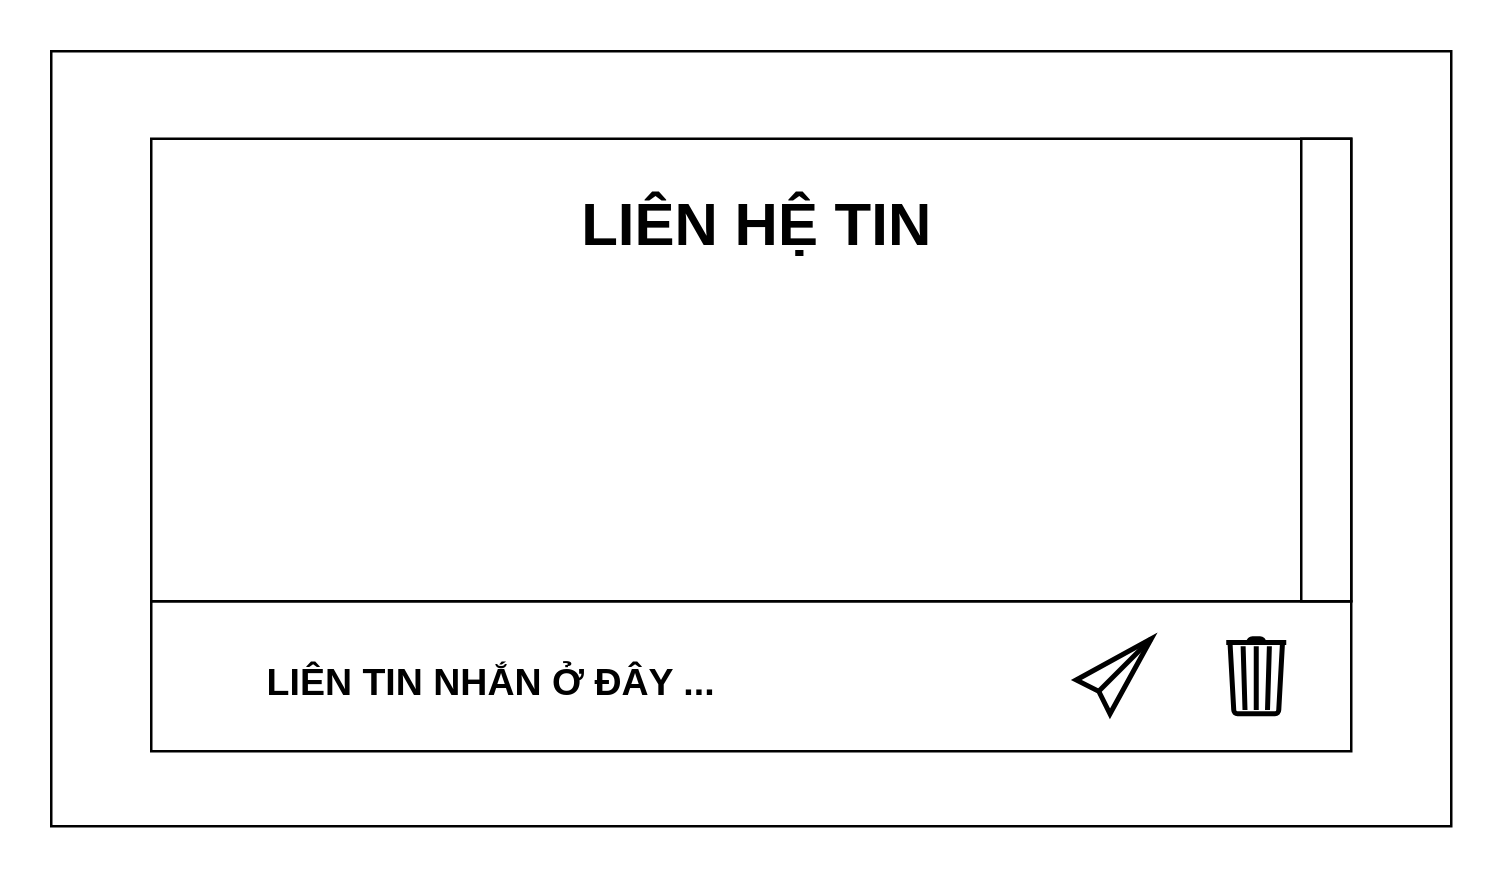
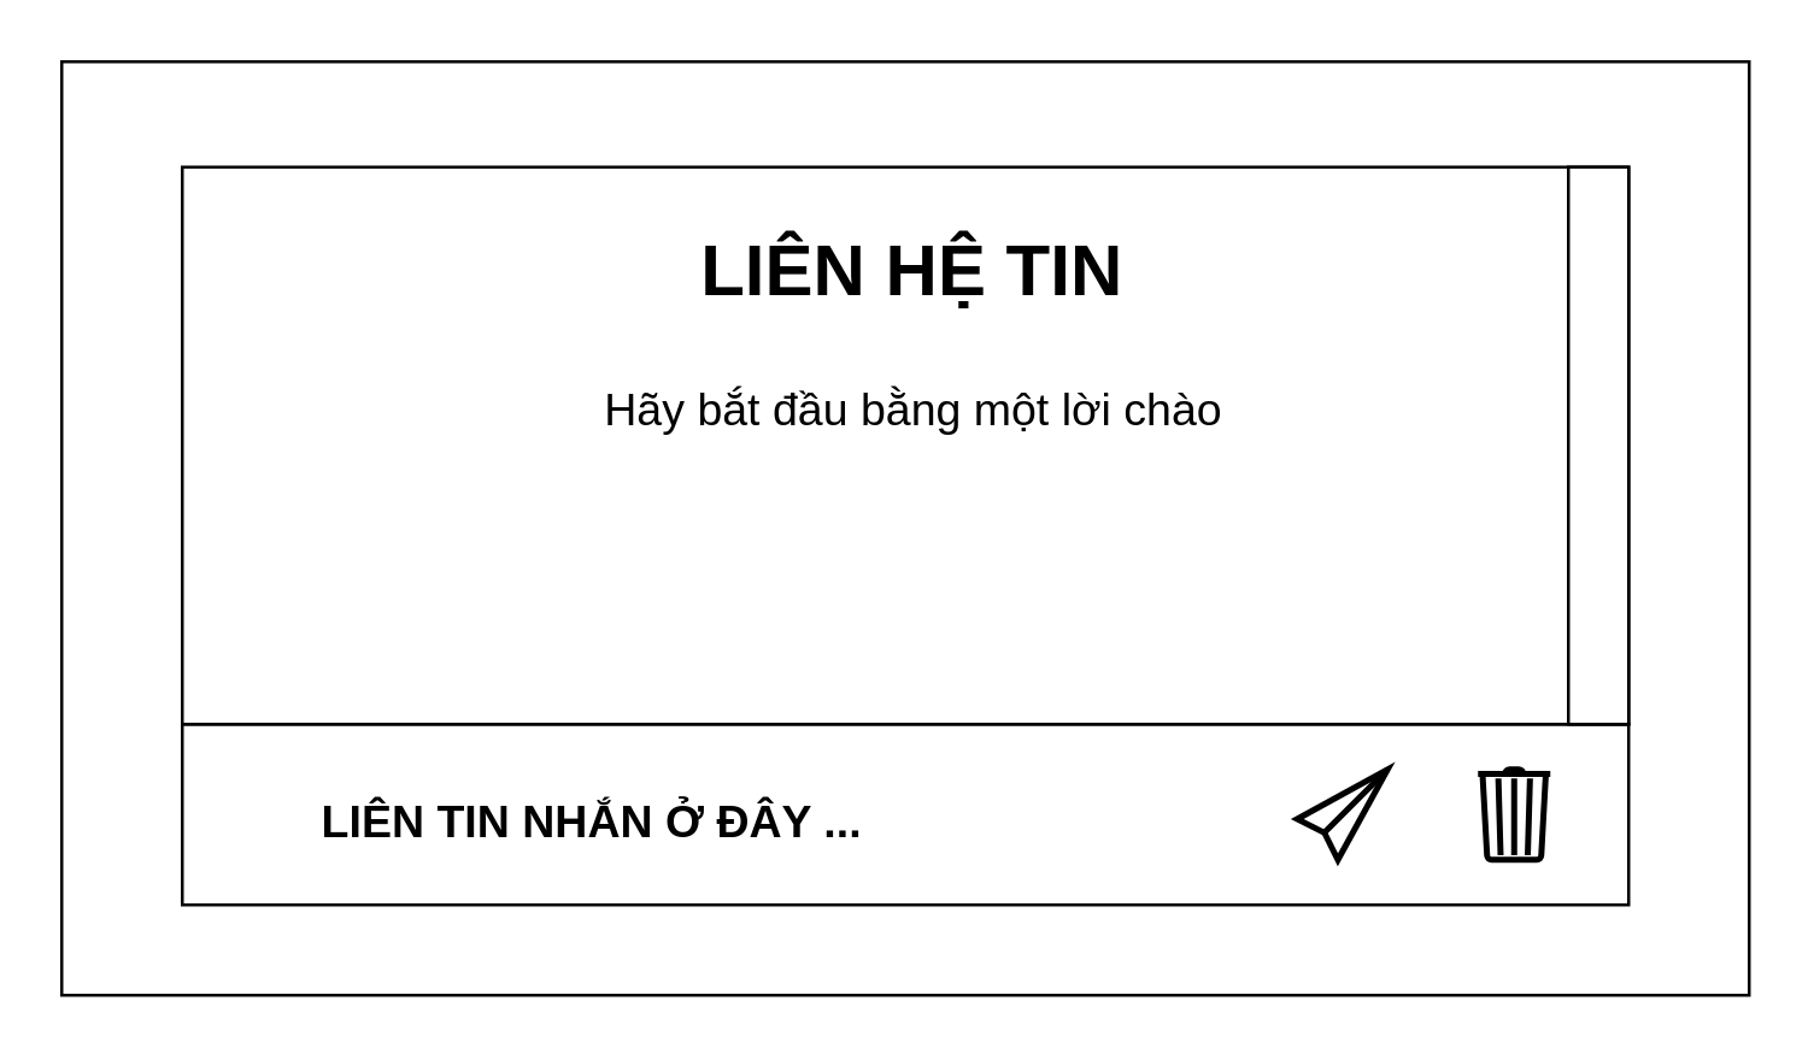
  <mxCell id="0" />
  <mxCell id="1" parent="0" />
  <mxCell id="2" value="" style="rounded=0;whiteSpace=wrap;html=1;fillColor=none;" parent="1" vertex="1"><mxGeometry x="20" y="20" width="560" height="310" as="geometry" /></mxCell>
  <mxCell id="3" value="&lt;font style=&quot;font-size: 24px;&quot;&gt;&lt;b style=&quot;font-size: 24px;&quot;&gt;LIÊN HỆ TIN&lt;/b&gt;&lt;/font&gt;" style="text;html=1;fillColor=none;align=center;verticalAlign=middle;whiteSpace=wrap;rounded=0;fontSize=24;" parent="1" vertex="1"><mxGeometry x="160" y="60" width="285" height="60" as="geometry" /></mxCell>
  <mxCell id="4" value="" style="rounded=0;whiteSpace=wrap;html=1;fillColor=none;" parent="1" vertex="1"><mxGeometry x="60" y="55" width="480" height="185" as="geometry" /></mxCell>
  <mxCell id="5" value="" style="rounded=0;whiteSpace=wrap;html=1;align=left;fillColor=none;" parent="1" vertex="1"><mxGeometry x="60" y="240" width="480" height="60" as="geometry" /></mxCell>
  <mxCell id="6" value="" style="html=1;verticalLabelPosition=bottom;align=center;labelBackgroundColor=#ffffff;verticalAlign=top;strokeWidth=2;shadow=0;dashed=0;shape=mxgraph.ios7.icons.trashcan;fillColor=none;" parent="1" vertex="1"><mxGeometry x="490" y="255" width="24" height="30" as="geometry" /></mxCell>
  <mxCell id="7" value="" style="html=1;verticalLabelPosition=bottom;align=center;labelBackgroundColor=#ffffff;verticalAlign=top;strokeWidth=2;shadow=0;dashed=0;shape=mxgraph.ios7.icons.pointer;fillColor=none;" parent="1" vertex="1"><mxGeometry x="430" y="255" width="30" height="30" as="geometry" /></mxCell>
  <mxCell id="8" value="&#10;&lt;b style=&quot;border-color: var(--border-color); color: rgb(0, 0, 0); font-family: Helvetica; font-size: 12px; font-style: normal; font-variant-ligatures: normal; font-variant-caps: normal; letter-spacing: normal; orphans: 2; text-align: left; text-indent: 0px; text-transform: none; widows: 2; word-spacing: 0px; -webkit-text-stroke-width: 0px; text-decoration-thickness: initial; text-decoration-style: initial; text-decoration-color: initial;&quot;&gt;&lt;font style=&quot;border-color: var(--border-color); font-size: 15px;&quot;&gt;&amp;nbsp; &amp;nbsp;LIÊN TIN NHẮN Ở ĐÂY ...&lt;/font&gt;&lt;/b&gt;&#10;&#10;" style="text;html=1;fillColor=none;align=center;verticalAlign=middle;whiteSpace=wrap;rounded=0;labelBackgroundColor=none;" parent="1" vertex="1"><mxGeometry x="75" y="260" width="230" height="40" as="geometry" /></mxCell>
  <mxCell id="9" value="" style="rounded=0;whiteSpace=wrap;html=1;fillColor=none;" parent="1" vertex="1"><mxGeometry x="520" y="55" width="20" height="185" as="geometry" /></mxCell>
+ <mxCell id="10" value="Hãy bắt đầu bằng một lời chào" style="text;html=1;fillColor=none;align=center;verticalAlign=middle;whiteSpace=wrap;rounded=0;fontSize=15;" parent="1" vertex="1"><mxGeometry x="197.5" y="120" width="210" height="30" as="geometry" /></mxCell>
